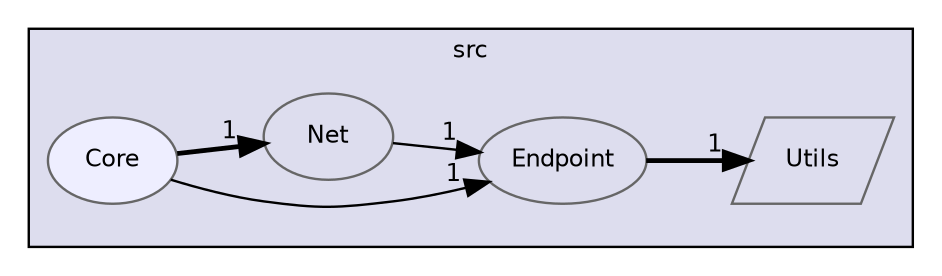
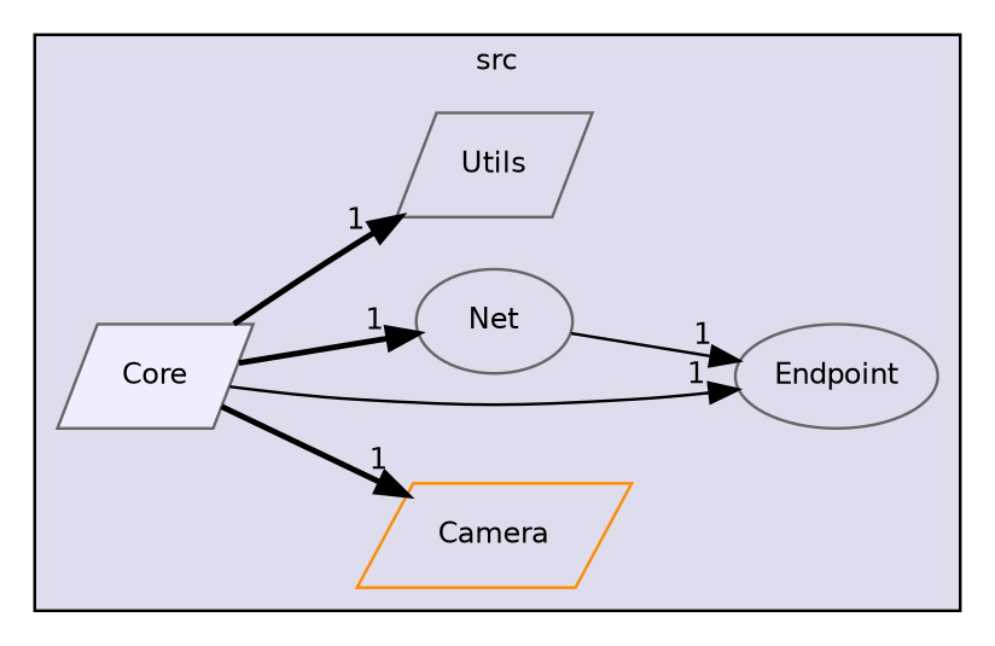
  digraph {
    compound=true
    rankdir=LR
    node [color=gray40 fontname=Helvetica fontsize=10 shape=parallelogram]
    edge [headlabel=1 labeldistance=1.5 labelfontname=Helvetica labelfontsize=10 style=bold]
+   n1 [color=darkorange label=Camera]
    n2 [label=Endpoint shape=ellipse]
    n3 [label=Net shape=ellipse]
    n4 [label=Utils]
-   n5 [fillcolor="#eeeeff" label=Core pencolor=black shape=ellipse style=filled]
+   n5 [fillcolor="#eeeeff" label=Core pencolor=black style=filled]
    subgraph cluster_1 {
      bgcolor="#ddddee"
      fontname=Helvetica
      fontsize=10
      label=src
      pencolor=black
+     n1
      n2
      n3
      n4
      n5
    }
    n3 -> n2 [style=solid]
+   n5 -> n1
    n5 -> n2 [style=solid]
    n5 -> n3
-   n2 -> n4
+   n5 -> n4
  }
